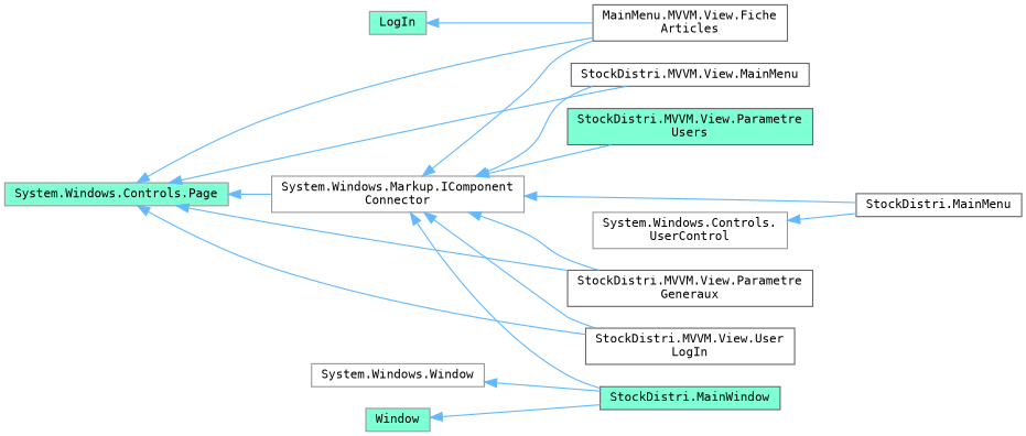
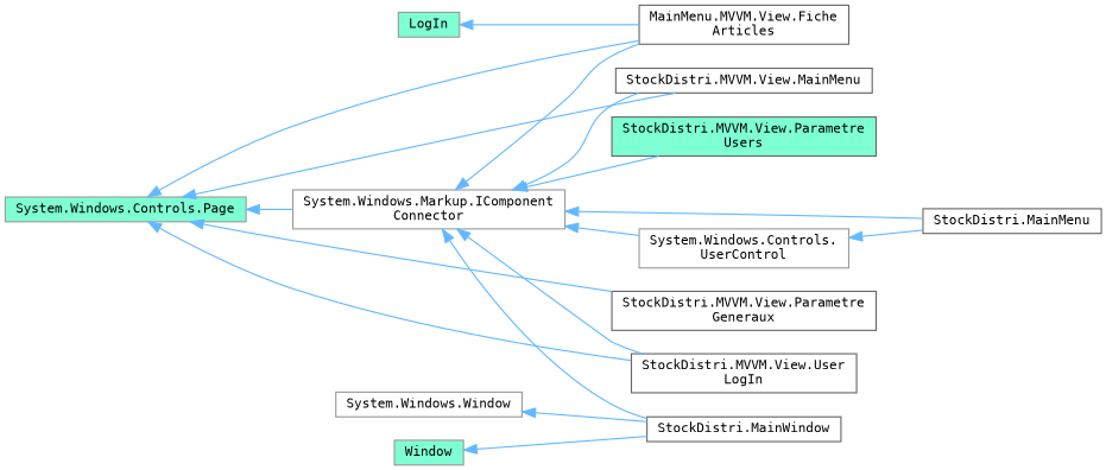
  digraph {
    fontname="DejaVu Sans Mono"
    rankdir=LR
    node [color=grey40 fillcolor=white fontname="DejaVu Sans Mono" fontsize=10 shape=box style=filled]
    edge [color=steelblue1 dir=back fontname="DejaVu Sans Mono" fontsize=10 labelfontname=Helvetica labelfontsize=10 style=solid]
    n1 [color=grey60 height=0.2 label="System.Windows.Markup.IComponent\lConnector" width=0.4]
    n2 [height=0.2 label="MainMenu.MVVM.View.Fiche\lArticles" width=0.4]
    n3 [height=0.2 label="StockDistri.MVVM.View.MainMenu" width=0.4]
    n4 [height=0.2 label="StockDistri.MVVM.View.Parametre\lGeneraux" width=0.4]
    n5 [fillcolor=aquamarine height=0.2 label="StockDistri.MVVM.View.Parametre\lUsers" width=0.4]
    n6 [height=0.2 label="StockDistri.MVVM.View.User\lLogIn" width=0.4]
    n7 [height=0.2 label="StockDistri.MainMenu" width=0.4]
-   n8 [fillcolor=aquamarine height=0.2 label="StockDistri.MainWindow" width=0.4]
+   n8 [height=0.2 label="StockDistri.MainWindow" width=0.4]
    n9 [color=grey60 fillcolor=aquamarine height=0.2 label=LogIn width=0.4]
    n10 [color=grey60 fillcolor=aquamarine height=0.2 label="System.Windows.Controls.Page" width=0.4]
    n11 [color=grey60 height=0.2 label="System.Windows.Controls.\lUserControl" width=0.4]
    n12 [color=grey60 height=0.2 label="System.Windows.Window" width=0.4]
    n13 [color=grey60 fillcolor=aquamarine height=0.2 label=Window width=0.4]
    n1 -> n2
    n1 -> n3
-   n1 -> n4
+   n1 -> n11
    n1 -> n5
    n1 -> n6
    n1 -> n7
    n1 -> n8
    n9 -> n2
    n10 -> n1
    n10 -> n2
    n10 -> n3
    n10 -> n4
    n10 -> n6
    n11 -> n7
    n12 -> n8
    n13 -> n8
  }
